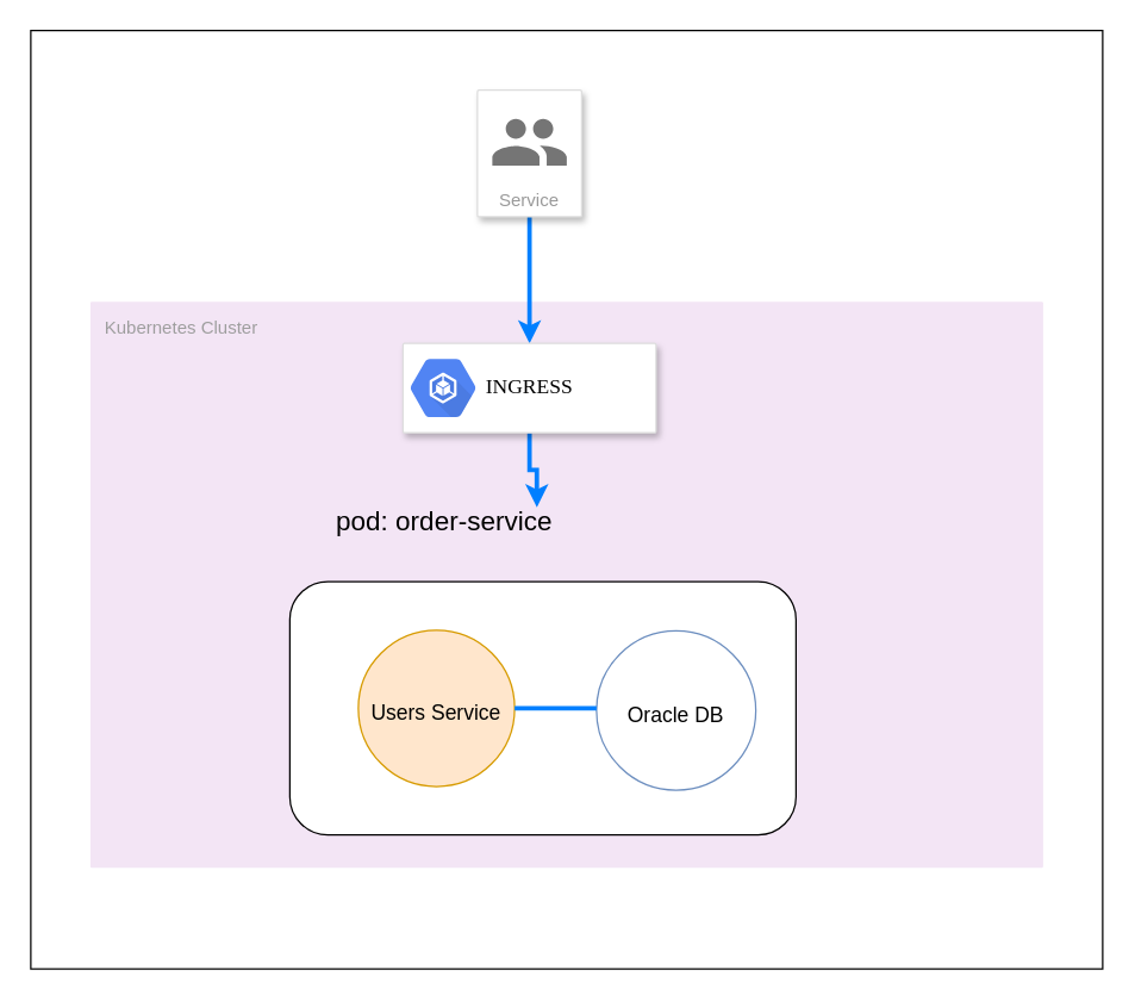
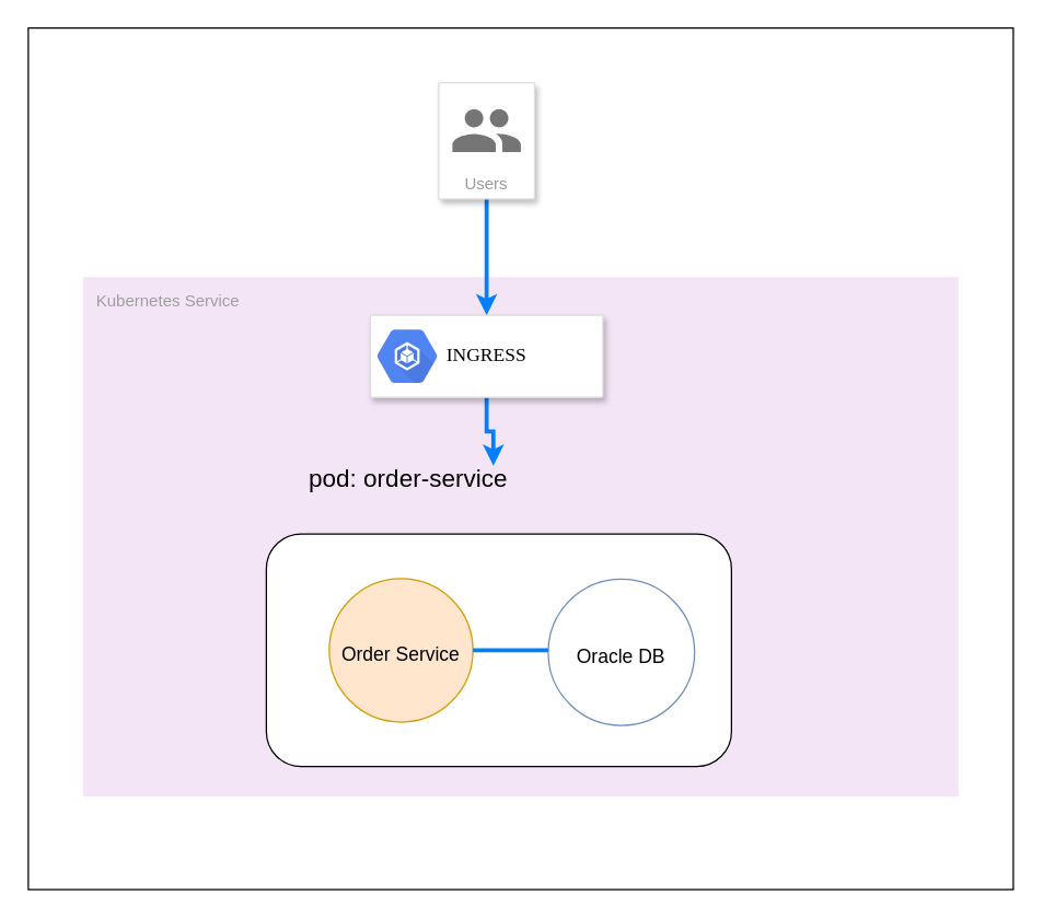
  <mxCell id="0" />
  <mxCell id="1" parent="0" />
  <mxCell id="2" value="" style="rounded=0;whiteSpace=wrap;html=1;labelBackgroundColor=none;fontSize=18;fontColor=#000000;align=center;" vertex="1" parent="1"><mxGeometry x="20" width="720" height="630" as="geometry" y="20" /></mxCell>
- <mxCell id="3" value="Kubernetes Cluster" style="rounded=1;absoluteArcSize=1;arcSize=2;html=1;strokeColor=none;gradientColor=none;shadow=0;dashed=0;fontSize=12;fontColor=#9E9E9E;align=left;verticalAlign=top;spacing=10;spacingTop=-4;fillColor=#F3E5F5;labelBackgroundColor=none;" vertex="1" parent="1"><mxGeometry x="60" y="202" width="640" height="380" as="geometry" /></mxCell>
+ <mxCell id="3" value="Kubernetes Service" style="rounded=1;absoluteArcSize=1;arcSize=2;html=1;strokeColor=none;gradientColor=none;shadow=0;dashed=0;fontSize=12;fontColor=#9E9E9E;align=left;verticalAlign=top;spacing=10;spacingTop=-4;fillColor=#F3E5F5;labelBackgroundColor=none;" vertex="1" parent="1"><mxGeometry x="60" y="202" width="640" height="380" as="geometry" /></mxCell>
  <mxCell id="4" style="edgeStyle=orthogonalEdgeStyle;rounded=0;html=1;entryX=0.5;entryY=0;jettySize=auto;orthogonalLoop=1;strokeColor=#007FFF;strokeWidth=3;fontSize=18;fontColor=#000000;" edge="1" parent="1" source="5" target="8"><mxGeometry relative="1" as="geometry" /></mxCell>
- <mxCell id="5" value="Service" style="strokeColor=#dddddd;fillColor=#ffffff;shadow=1;strokeWidth=1;rounded=1;absoluteArcSize=1;arcSize=2;labelPosition=center;verticalLabelPosition=middle;align=center;verticalAlign=bottom;spacingLeft=0;fontColor=#999999;fontSize=12;whiteSpace=wrap;spacingBottom=2;" vertex="1" parent="1"><mxGeometry x="320" y="60" width="70" height="85" as="geometry" /></mxCell>
+ <mxCell id="5" value="Users" style="strokeColor=#dddddd;fillColor=#ffffff;shadow=1;strokeWidth=1;rounded=1;absoluteArcSize=1;arcSize=2;labelPosition=center;verticalLabelPosition=middle;align=center;verticalAlign=bottom;spacingLeft=0;fontColor=#999999;fontSize=12;whiteSpace=wrap;spacingBottom=2;" vertex="1" parent="1"><mxGeometry x="320" y="60" width="70" height="85" as="geometry" /></mxCell>
  <mxCell id="6" value="" style="dashed=0;connectable=0;html=1;fillColor=#757575;strokeColor=none;shape=mxgraph.gcp2.users;part=1;" vertex="1" parent="5"><mxGeometry x="0.5" width="50" height="31.5" relative="1" as="geometry"><mxPoint x="-25" y="19.25" as="offset" /></mxGeometry></mxCell>
  <mxCell id="7" style="edgeStyle=orthogonalEdgeStyle;rounded=0;html=1;entryX=0.723;entryY=0;entryPerimeter=0;jettySize=auto;orthogonalLoop=1;strokeColor=#007FFF;strokeWidth=3;fontSize=18;fontColor=#000000;" edge="1" parent="1" source="8" target="13"><mxGeometry relative="1" as="geometry" /></mxCell>
  <mxCell id="8" value="" style="strokeColor=#dddddd;fillColor=#ffffff;shadow=1;strokeWidth=1;rounded=1;absoluteArcSize=1;arcSize=2;fontSize=24;fontColor=#000000;align=left;" vertex="1" parent="1"><mxGeometry x="270" y="230" width="170" height="60" as="geometry" /></mxCell>
  <mxCell id="9" value="&lt;font color=&quot;#000000&quot; style=&quot;font-size: 14px&quot; face=&quot;Verdana&quot;&gt;INGRESS&lt;/font&gt;" style="dashed=0;connectable=0;html=1;fillColor=#5184F3;strokeColor=none;shape=mxgraph.gcp2.container_engine;part=1;labelPosition=right;verticalLabelPosition=middle;align=left;verticalAlign=middle;spacingLeft=5;fontColor=#999999;fontSize=12;" vertex="1" parent="8"><mxGeometry y="0.5" width="44" height="39" relative="1" as="geometry"><mxPoint x="5" y="-19.5" as="offset" /></mxGeometry></mxCell>
  <mxCell id="10" value="" style="rounded=1;whiteSpace=wrap;html=1;fontSize=24;fontColor=#000000;align=left;" vertex="1" parent="1"><mxGeometry x="194" y="390" width="340" height="170" as="geometry" /></mxCell>
- <mxCell id="11" value="&lt;div style=&quot;text-align: center&quot;&gt;&lt;span style=&quot;font-size: 14px&quot;&gt;Users Service&lt;/span&gt;&lt;/div&gt;" style="ellipse;whiteSpace=wrap;html=1;aspect=fixed;fontSize=24;fontColor=#000000;align=center;labelBackgroundColor=none;fillColor=#ffe6cc;strokeColor=#d79b00;verticalAlign=middle;" vertex="1" parent="1"><mxGeometry x="240" y="422.5" width="105" height="105" as="geometry" /></mxCell>
+ <mxCell id="11" value="&lt;div style=&quot;text-align: center&quot;&gt;&lt;span style=&quot;font-size: 14px&quot;&gt;Order Service&lt;/span&gt;&lt;/div&gt;" style="ellipse;whiteSpace=wrap;html=1;aspect=fixed;fontSize=24;fontColor=#000000;align=center;labelBackgroundColor=none;fillColor=#ffe6cc;strokeColor=#d79b00;verticalAlign=middle;" vertex="1" parent="1"><mxGeometry x="240" y="422.5" width="105" height="105" as="geometry" /></mxCell>
  <mxCell id="12" value="&lt;font style=&quot;font-size: 14px&quot;&gt;Oracle DB&lt;/font&gt;" style="ellipse;whiteSpace=wrap;html=1;aspect=fixed;fontSize=24;fontColor=#000000;align=center;fillColor=#ffffff;strokeColor=#6c8ebf;" vertex="1" parent="1"><mxGeometry x="400" y="423" width="107" height="107" as="geometry" /></mxCell>
  <mxCell id="13" value="pod: order-service" style="text;html=1;strokeColor=none;fillColor=none;align=center;verticalAlign=middle;whiteSpace=wrap;rounded=0;fontSize=18;fontColor=#000000;" vertex="1" parent="1"><mxGeometry x="157.5" y="340" width="280" height="20" as="geometry" /></mxCell>
  <mxCell id="14" value="" style="endArrow=none;html=1;strokeColor=#007FFF;strokeWidth=3;fontSize=18;fontColor=#000000;" edge="1" parent="1"><mxGeometry width="50" height="50" relative="1" as="geometry"><mxPoint x="345" y="475" as="sourcePoint" /><mxPoint x="400" y="475" as="targetPoint" /></mxGeometry></mxCell>
